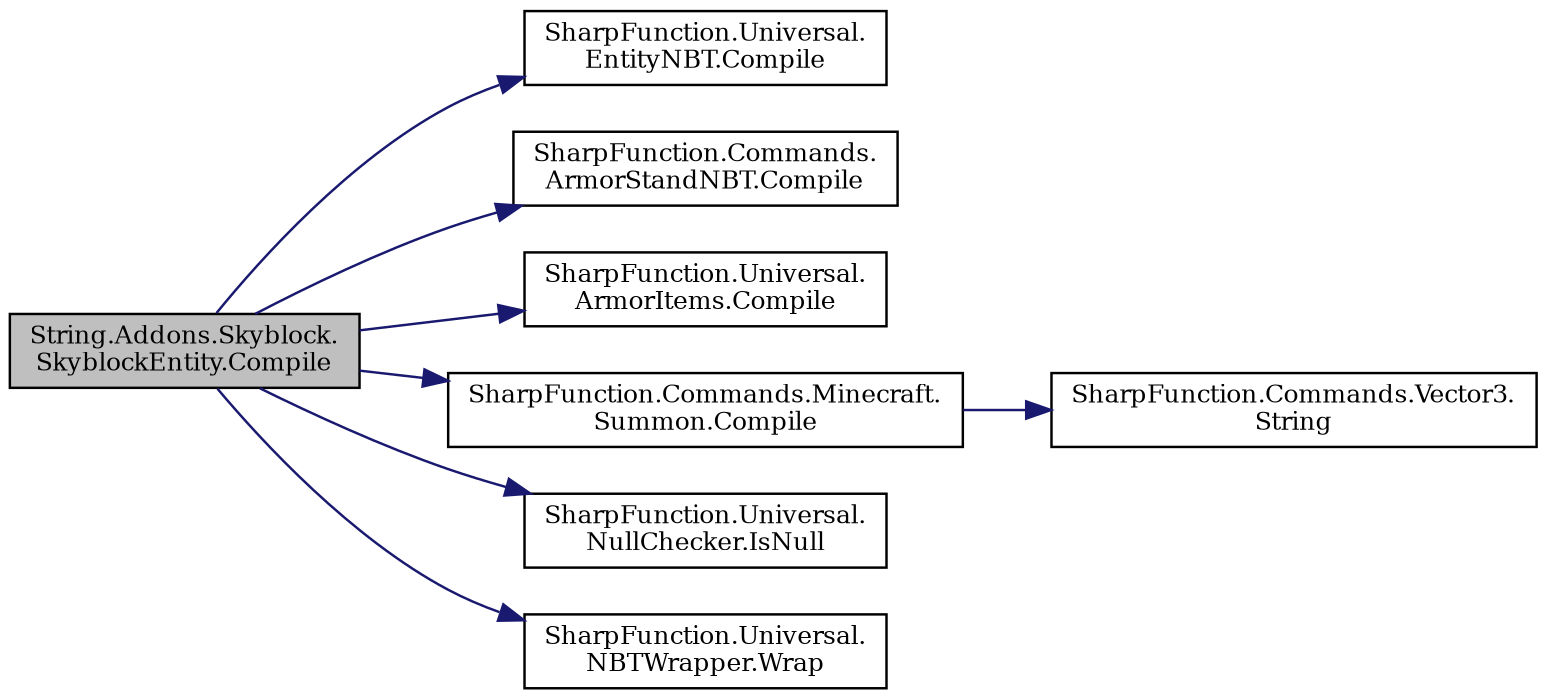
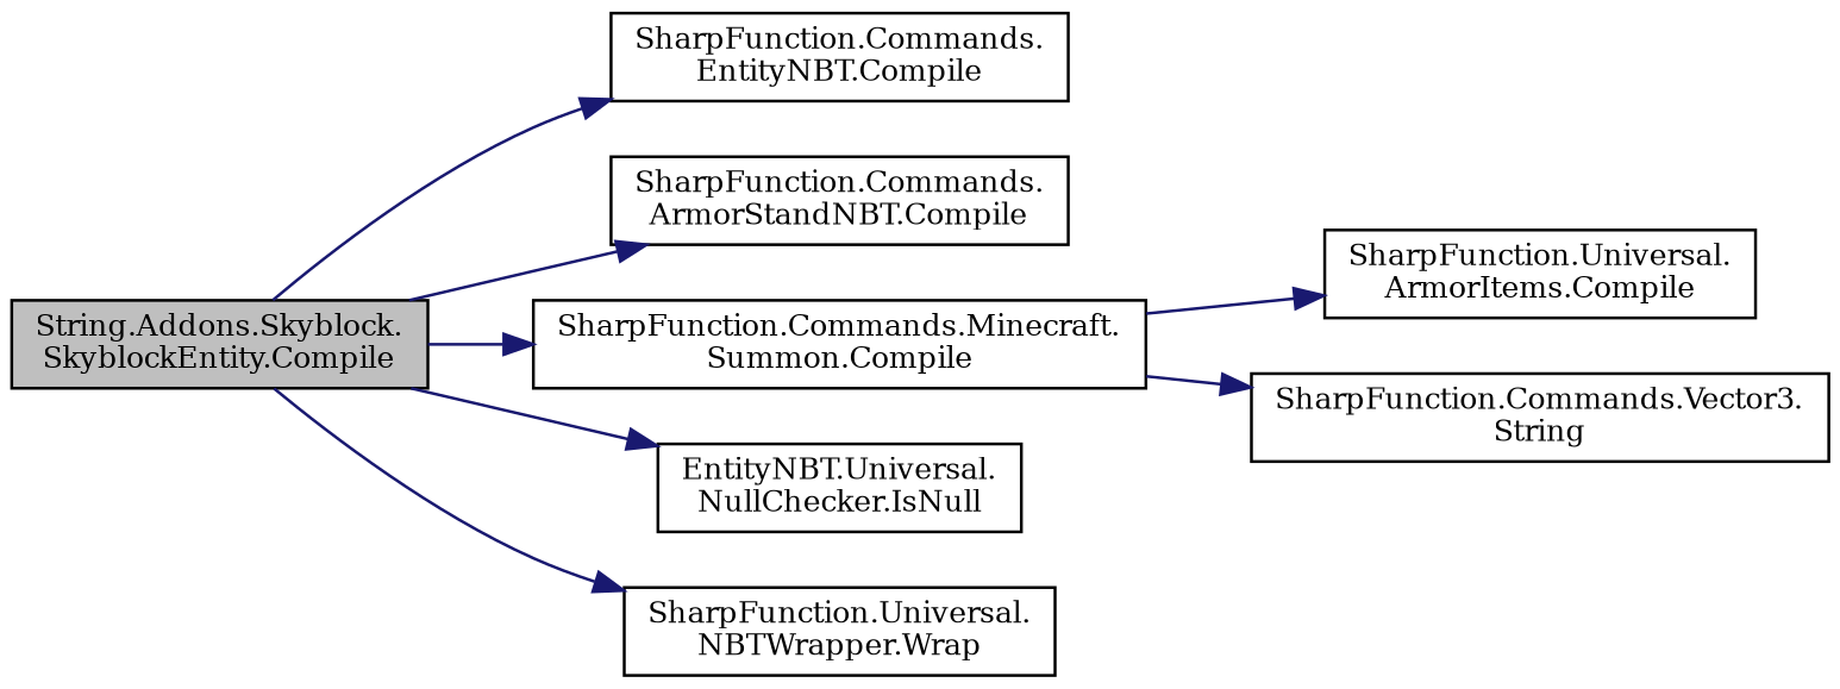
  digraph {
    fontname="DejaVu Serif"
    rankdir=LR
    node [color=black fillcolor=white fontname="DejaVu Serif" fontsize=10 shape=record style=filled]
    edge [color=midnightblue fontname="DejaVu Serif" fontsize=10 labelfontname=Helvetica labelfontsize=10 style=solid]
    n1 [fillcolor=grey75 fontcolor=black height=0.2 label="String.Addons.Skyblock.\lSkyblockEntity.Compile" width=0.4]
-   n2 [height=0.2 label="SharpFunction.Universal.\lEntityNBT.Compile" width=0.4]
+   n2 [height=0.2 label="SharpFunction.Commands.\lEntityNBT.Compile" width=0.4]
    n3 [height=0.2 label="SharpFunction.Commands.\lArmorStandNBT.Compile" width=0.4]
    n4 [height=0.2 label="SharpFunction.Universal.\lArmorItems.Compile" width=0.4]
    n5 [height=0.2 label="SharpFunction.Commands.Minecraft.\lSummon.Compile" width=0.4]
-   n6 [height=0.2 label="SharpFunction.Universal.\lNullChecker.IsNull" width=0.4]
+   n6 [height=0.2 label="EntityNBT.Universal.\lNullChecker.IsNull" width=0.4]
    n7 [height=0.2 label="SharpFunction.Universal.\lNBTWrapper.Wrap" width=0.4]
    n8 [height=0.2 label="SharpFunction.Commands.Vector3.\lString" width=0.4]
    n1 -> n2
    n1 -> n3
-   n1 -> n4
+   n5 -> n4
    n1 -> n5
    n1 -> n6
    n1 -> n7
    n5 -> n8
  }
